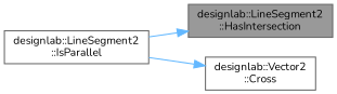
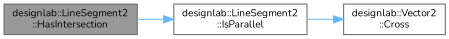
  digraph {
    fontname=Nunito
    rankdir=LR
    node [color=grey40 fillcolor=white fontname=Nunito fontsize=10 shape=box style=filled]
    edge [color=steelblue1 fontname=Nunito fontsize=10 labelfontname=Helvetica labelfontsize=10 style=solid]
    n1 [color=gray40 fillcolor=grey60 fontcolor=black height=0.2 label="designlab::LineSegment2\l::HasIntersection" width=0.4]
    n2 [height=0.2 label="designlab::LineSegment2\l::IsParallel" width=0.4]
    n3 [height=0.2 label="designlab::Vector2\l::Cross" width=0.4]
-   n2 -> n1
+   n1 -> n2
    n2 -> n3
  }
